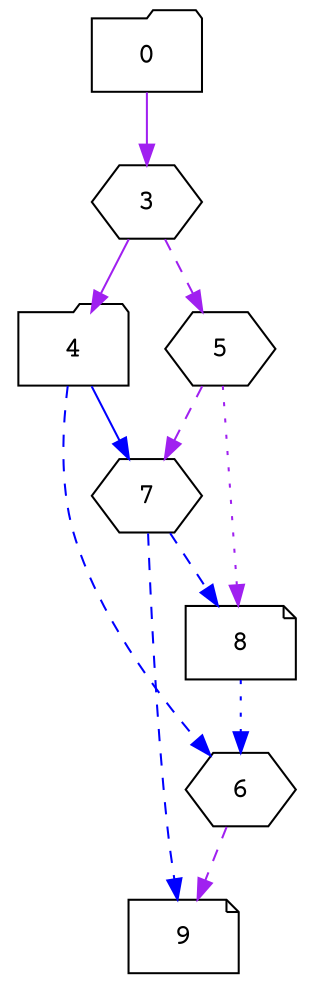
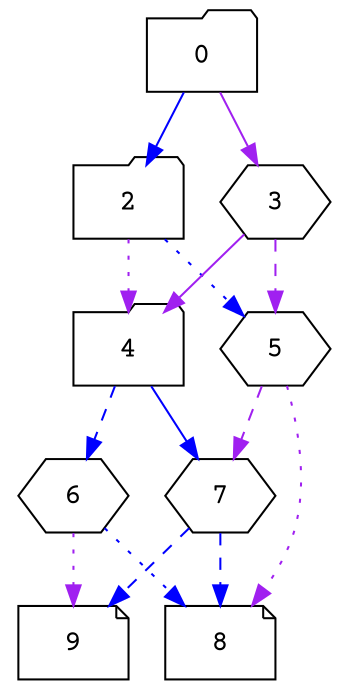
  digraph {
    fontname="Courier Prime"
    node [Processor=0 Start=425 Weight=96 fontname="Courier Prime" shape=hexagon]
    edge [Weight=7 color=purple fontname="Courier Prime" style=dotted]
    9 [Processor=1 shape=note]
    8 [Weight=48 shape=note]
    6 [Processor=1 Start=349 Weight=72]
    7 [Start=346 Weight=72]
    4 [Start=201 Weight=144 shape=folder]
    5 [Processor=1 Start=198 Weight=144]
+   2 [Processor=1 Start=102 shape=folder]
    3 [Start=98]
    0 [Start=0 shape=folder]
-   6 -> 9 [style=dashed]
-   8 -> 6 [Weight=4 color=blue]
+   6 -> 9
+   6 -> 8 [Weight=4 color=blue]
    7 -> 9 [color=blue style=dashed]
    7 -> 8 [color=blue style=dashed]
    4 -> 6 [Weight=4 color=blue style=dashed]
    4 -> 7 [Weight=9 color=blue style=solid]
    5 -> 8 [Weight=9]
    5 -> 7 [Weight=4 style=dashed]
+   2 -> 4 [Weight=3]
+   2 -> 5 [Weight=10 color=blue]
    3 -> 4 [Weight=9 style=solid]
    3 -> 5 [Weight=3 style=dashed]
+   0 -> 2 [Weight=6 color=blue style=solid]
    0 -> 3 [Weight=8 style=solid]
  }
